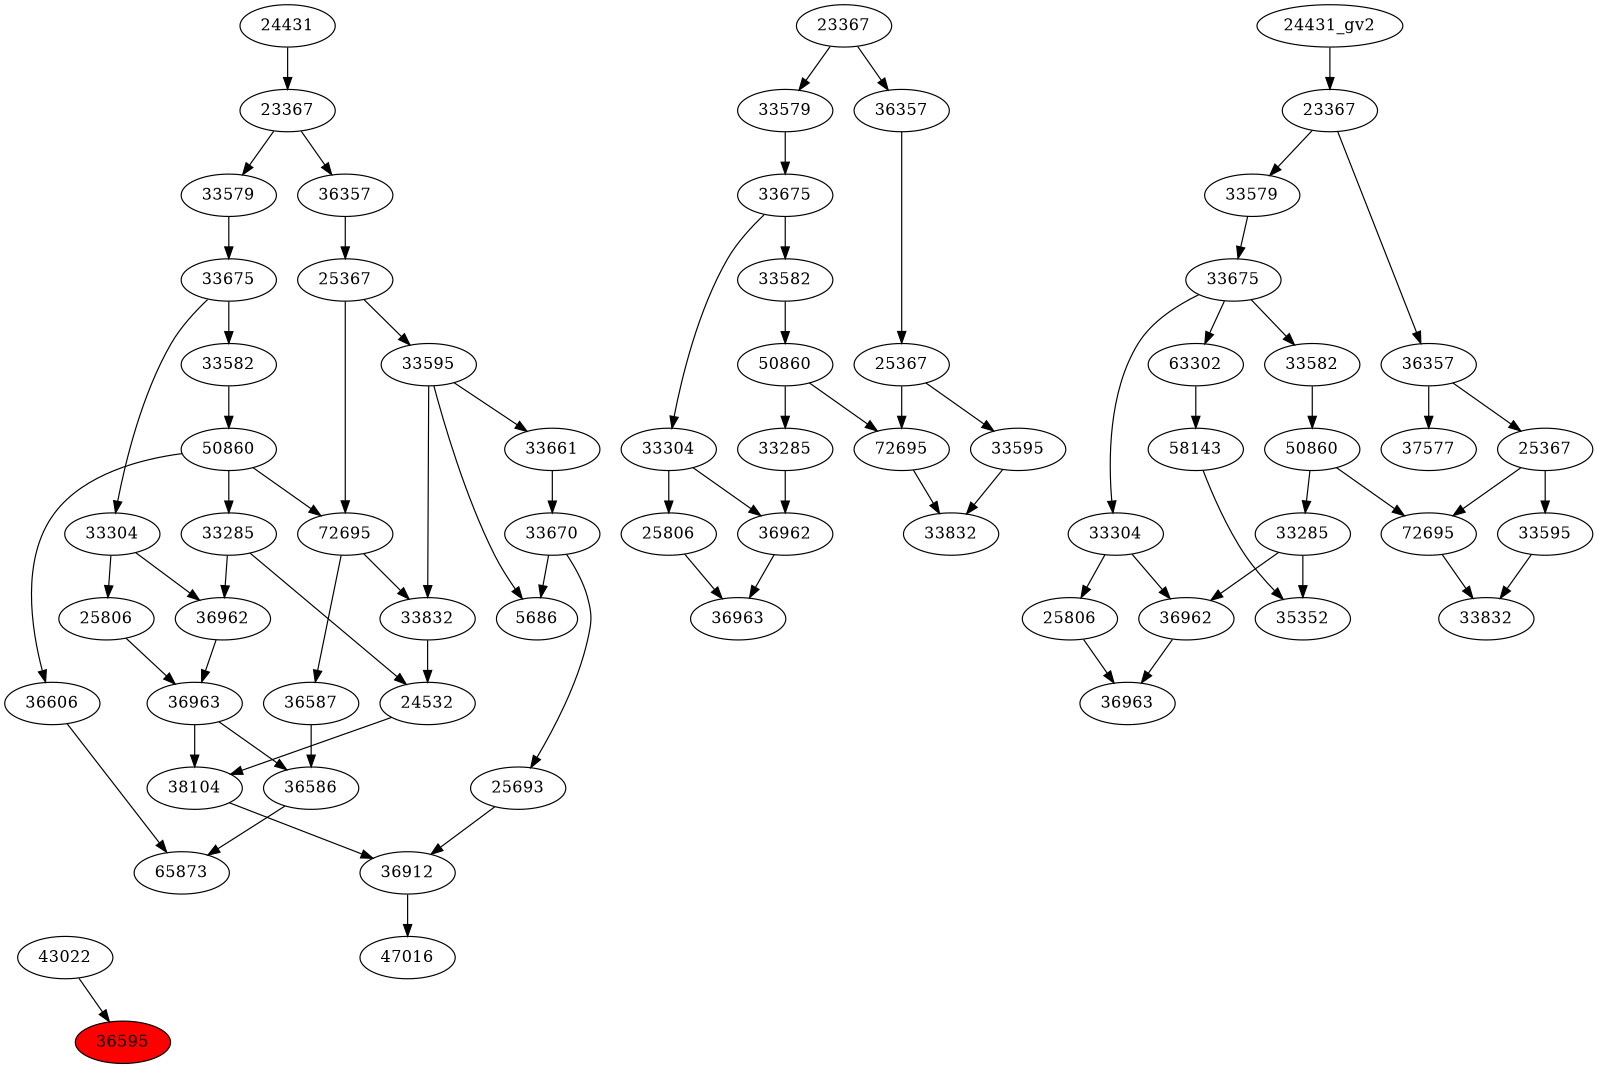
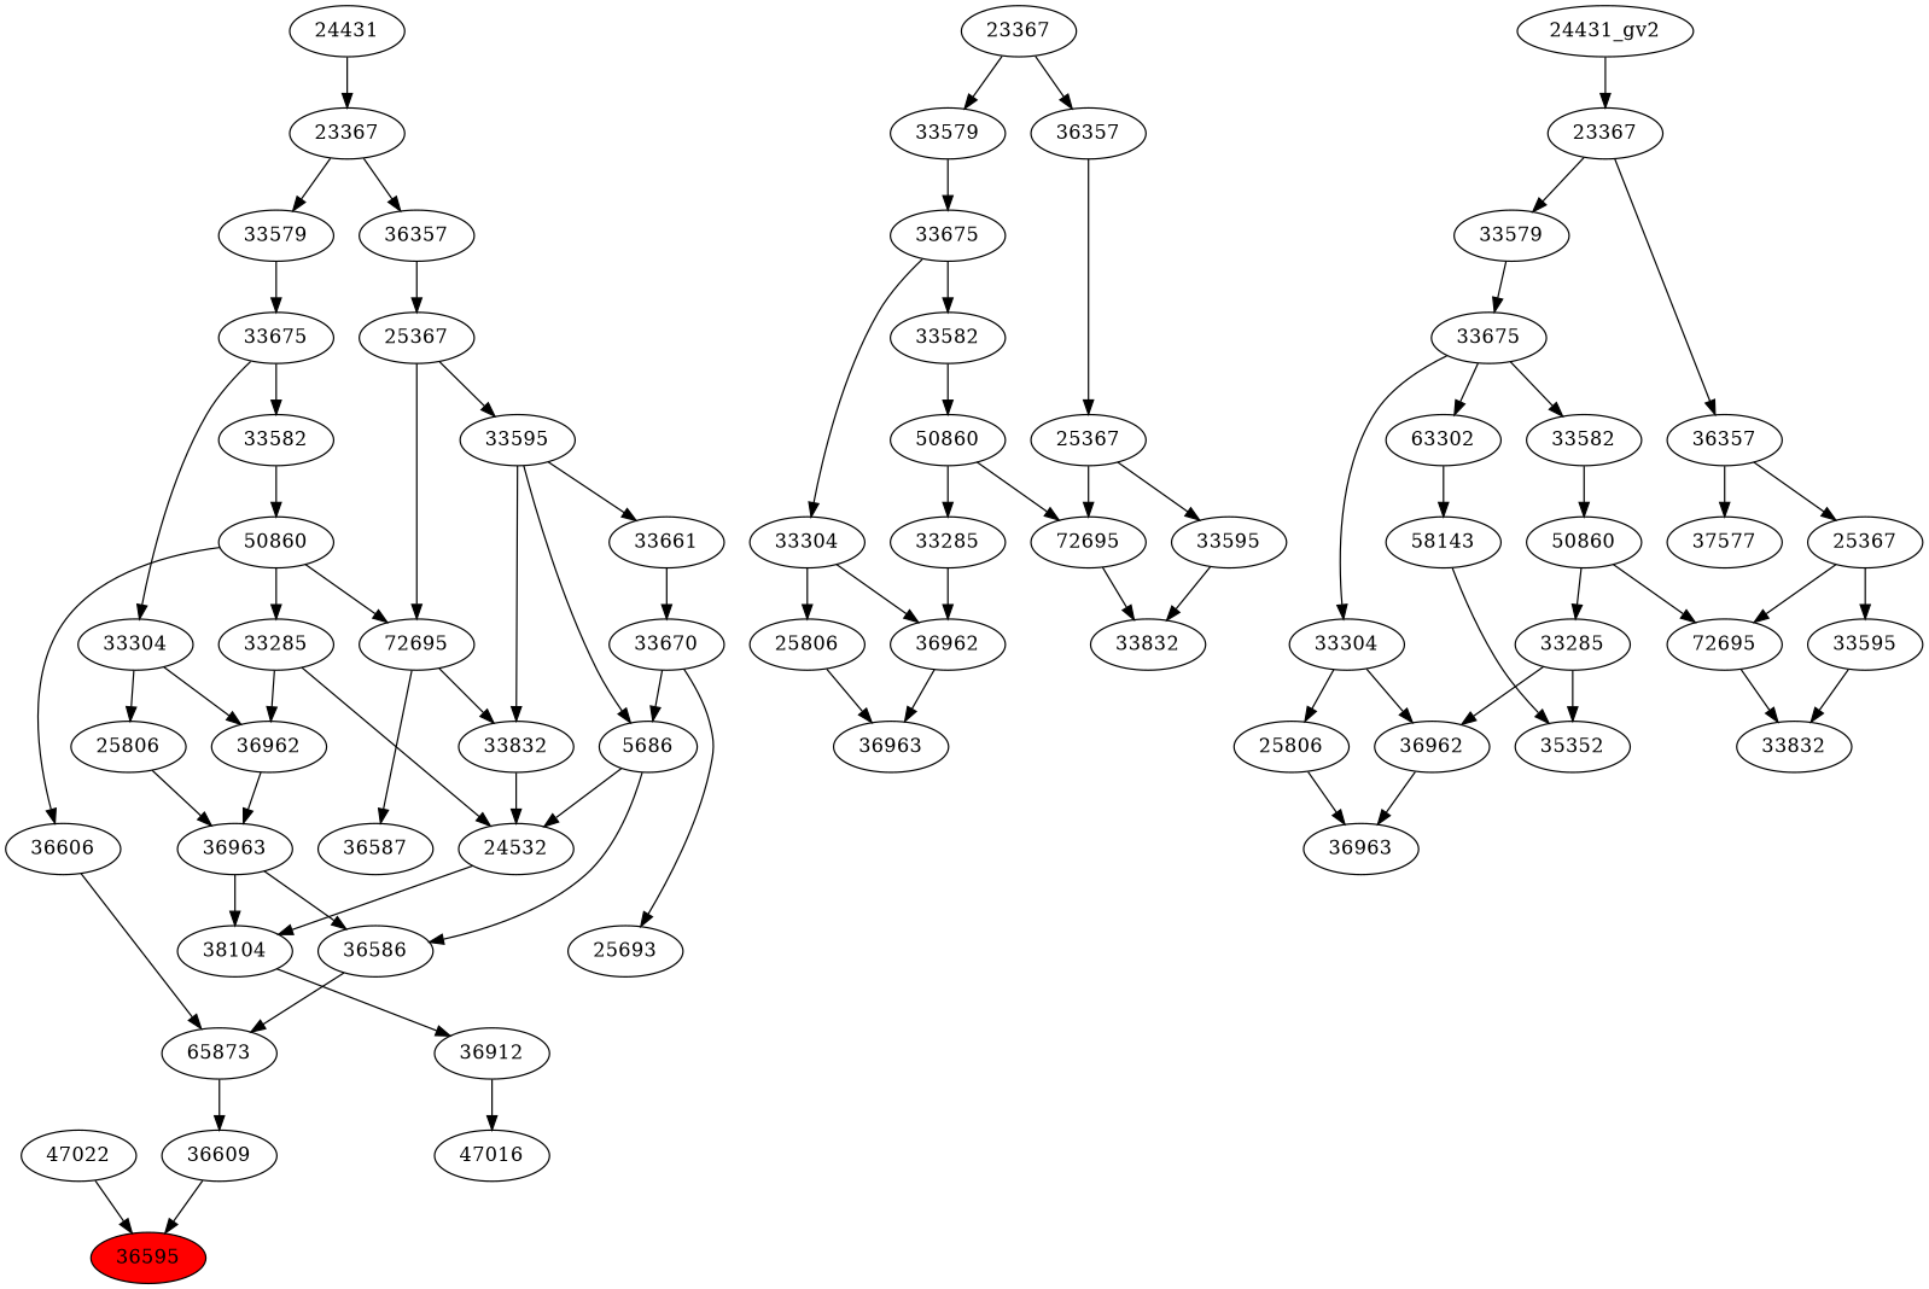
  strict digraph {
    n1 [fillcolor=red label=36595 style=filled]
-   n3 [label=43022]
+   n2 [label=36609]
+   n3 [label=47022]
    n4 [label=65873]
    n5 [label=47016]
    n6 [label=36606]
    n7 [label=36586]
    n8 [label=36912]
    n9 [label=50860]
    n10 [label=72695]
    n11 [label=33285]
    n12 [label=36587]
    n13 [label=33832]
    n14 [label=36962]
    n15 [label=24532]
    n16 [label=36963]
    n17 [label=38104]
    n18 [label=25693]
    n19 [label=33582]
    n20 [label=25806]
    n21 [label=33670]
    n22 [label=33675]
    n23 [label=33304]
    n24 [label=25367]
    n25 [label=33595]
    n26 [label=5686]
    n27 [label=33661]
    n28 [label=33579]
    n29 [label=36357]
    n30 [label=23367]
    n31 [label=24431]
    n32 [label=50860]
    n33 [label=72695]
    n34 [label=33285]
    n35 [label=33832]
    n36 [label=36962]
    n37 [label=33582]
    n38 [label=36963]
    n39 [label=25806]
    n40 [label=33675]
    n41 [label=33304]
    n42 [label=25367]
    n43 [label=33595]
    n44 [label=33579]
    n45 [label=36357]
    n46 [label=23367]
    n47 [label=36963]
    n48 [label=36962]
    n49 [label=25806]
    n50 [label=50860]
    n51 [label=33285]
    n52 [label=72695]
    n53 [label=35352]
    n54 [label=33832]
    n55 [label=33582]
    n56 [label=58143]
    n57 [label=25367]
    n58 [label=33595]
    n59 [label=33304]
    n60 [label=33675]
    n61 [label=63302]
    n62 [label=36357]
    n63 [label=37577]
    n64 [label=33579]
    n65 [label=23367]
    "24431_gv2"
    subgraph sub_1 {
      n1
+     n2
      n3
      n4
      n5
      n6
      n7
      n8
      n9
      n10
      n11
      n12
      n13
      n14
      n15
      n16
      n17
      n18
      n19
      n20
      n21
      n22
      n23
      n24
      n25
      n26
      n27
      n28
      n29
      n30
      n31
    }
    subgraph sub_2 {
      n32
      n33
      n34
      n35
      n36
      n37
      n38
      n39
      n40
      n41
      n42
      n43
      n44
      n45
      n46
    }
    subgraph sub_3 {
      n47
      n48
      n49
      n50
      n51
      n52
      n53
      n54
      n55
      n56
      n57
      n58
      n59
      n60
      n61
      n62
      n63
      n64
      n65
      "24431_gv2"
    }
+   n2 -> n1
    n3 -> n1
+   n4 -> n2
    n6 -> n4
    n7 -> n4
    n8 -> n5
    n9 -> n6
    n9 -> n10
    n9 -> n11
    n10 -> n12
    n10 -> n13
    n11 -> n14
    n11 -> n15
-   n12 -> n7
+   n26 -> n7
    n13 -> n15
    n14 -> n16
    n15 -> n17
    n16 -> n7
    n16 -> n17
    n17 -> n8
-   n18 -> n8
    n19 -> n9
    n20 -> n16
    n21 -> n18
    n21 -> n26
    n22 -> n19
    n22 -> n23
    n23 -> n14
    n23 -> n20
    n24 -> n10
    n24 -> n25
    n25 -> n13
    n25 -> n26
    n25 -> n27
+   n26 -> n15
    n27 -> n21
    n28 -> n22
    n29 -> n24
    n30 -> n28
    n30 -> n29
    n31 -> n30
    n32 -> n33
    n32 -> n34
    n33 -> n35
    n34 -> n36
    n36 -> n38
    n37 -> n32
    n39 -> n38
    n40 -> n37
    n40 -> n41
    n41 -> n36
    n41 -> n39
    n42 -> n33
    n42 -> n43
    n43 -> n35
    n44 -> n40
    n45 -> n42
    n46 -> n44
    n46 -> n45
    n48 -> n47
    n49 -> n47
    n50 -> n51
    n50 -> n52
    n51 -> n48
    n51 -> n53
    n52 -> n54
    n55 -> n50
    n56 -> n53
    n57 -> n52
    n57 -> n58
    n58 -> n54
    n59 -> n48
    n59 -> n49
    n60 -> n55
    n60 -> n59
    n60 -> n61
    n61 -> n56
    n62 -> n57
    n62 -> n63
    n64 -> n60
    n65 -> n62
    n65 -> n64
    "24431_gv2" -> n65
  }
